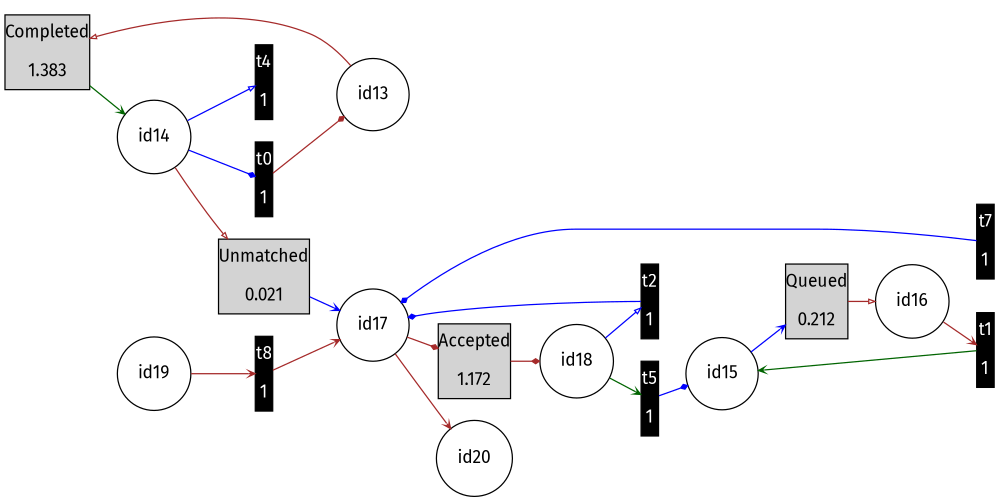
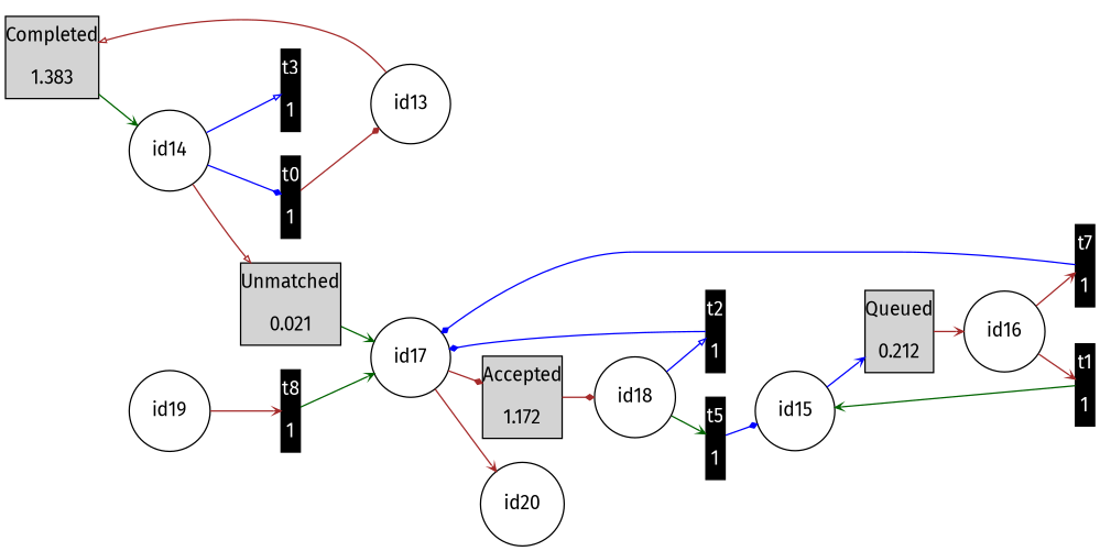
  digraph {
    fontname="Fira Sans"
    fontsize=14
    rankdir=LR
    ranksep=.3
    remincross=true
    node [fontname="Fira Sans" fontsize=14 margin="0, 0.1" shape=box style=filled]
    edge [arrowhead=vee arrowsize=0.5 color=brown fontname="Fira Sans"]
    n1 [height=.2 label="Completed\n\n1.383" width=.2]
    id14 [height=.2 shape=circle width=.2 margin="" style=""]
    n3 [height=.2 label="Unmatched\n\n0.021" width=.2]
    n4 [color=black fontcolor=white height=.2 label="t0\n\n1" width=.2]
-   n5 [color=black fontcolor=white height=.2 label="t4\n\n1" width=.2]
+   n5 [color=black fontcolor=white height=.2 label="t3\n\n1" width=.2]
    n6 [height=.2 label="Queued\n\n0.212" width=.2]
    id16 [height=.2 shape=circle width=.2 margin="" style=""]
    n8 [color=black fontcolor=white height=.2 label="t1\n\n1" width=.2]
    n9 [color=black fontcolor=white height=.2 label="t7\n\n1" width=.2]
    n10 [height=.2 label="Accepted\n\n1.172" width=.2]
    id18 [height=.2 shape=circle width=.2 margin="" style=""]
    n12 [color=black fontcolor=white height=.2 label="t2\n\n1" width=.2]
    n13 [color=black fontcolor=white height=.2 label="t5\n\n1" width=.2]
    id17 [height=.2 shape=circle width=.2 margin="" style=""]
    id20 [height=.2 shape=circle width=.2 margin="" style=""]
    id13 [height=.2 shape=circle width=.2 margin="" style=""]
    id15 [height=.2 shape=circle width=.2 margin="" style=""]
    n18 [color=black fontcolor=white height=.2 label="t8\n\n1" width=.2]
    id19 [height=.2 shape=circle width=.2 margin="" style=""]
    n1 -> id14 [color=darkgreen]
    id14 -> n3 [arrowhead=onormal]
    id14 -> n4 [arrowhead=diamond color=blue]
    id14 -> n5 [arrowhead=onormal color=blue]
-   n3 -> id17 [color=blue]
+   n3 -> id17 [color=darkgreen]
    n4 -> id13 [arrowhead=diamond]
-   n6 -> id16 [arrowhead=onormal]
+   n6 -> id16
    id16 -> n8
+   id16 -> n9
    n8 -> id15 [color=darkgreen]
    n9 -> id17 [arrowhead=diamond color=blue]
    n10 -> id18 [arrowhead=diamond]
    id18 -> n12 [arrowhead=onormal color=blue]
    id18 -> n13 [color=darkgreen]
    n12 -> id17 [arrowhead=diamond color=blue]
    n13 -> id15 [arrowhead=diamond color=blue]
    id17 -> n10 [arrowhead=diamond]
    id17 -> id20
    id13 -> n1 [arrowhead=onormal]
    id15 -> n6 [color=blue]
-   n18 -> id17
+   n18 -> id17 [color=darkgreen]
    id19 -> n18
  }
